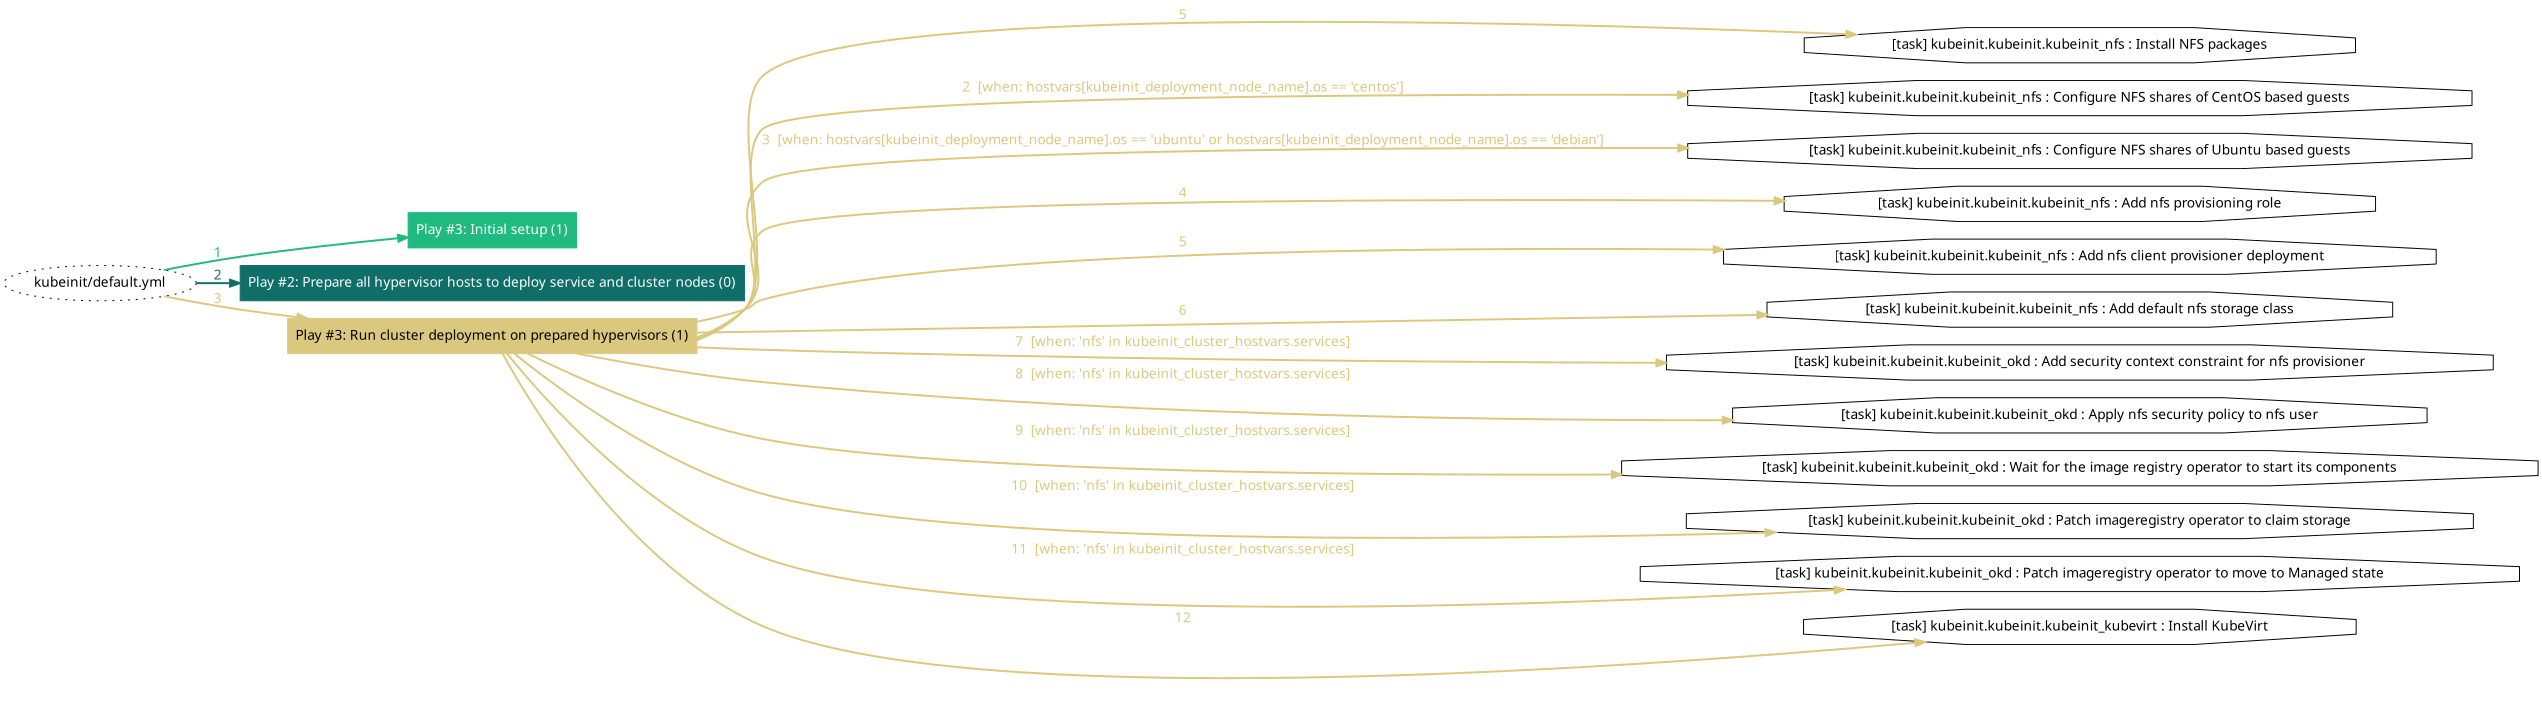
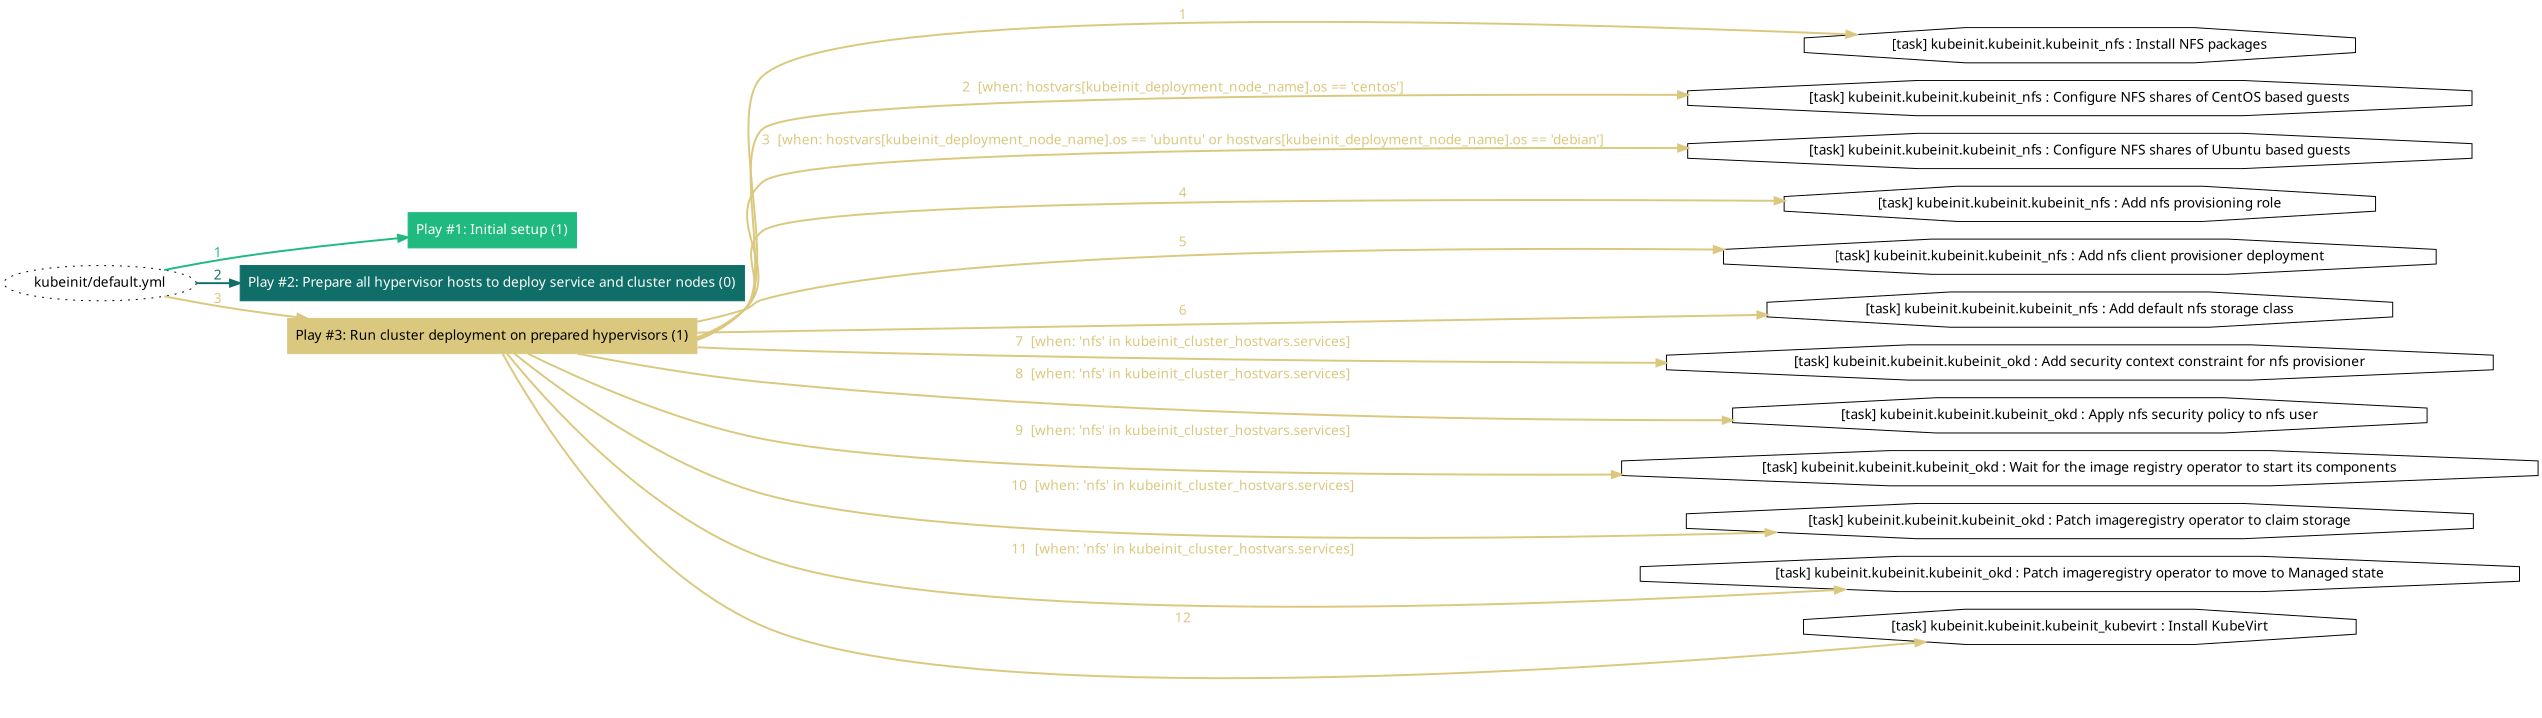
  digraph {
    concentrate=true
    fontname="Noto Sans"
    ordering=in
    rankdir=LR
    node [fontname="Noto Sans" shape=octagon]
    edge [color="#dbc87f" fontcolor="#dbc87f" fontname="Noto Sans" style=bold]
    n1 [label="kubeinit/default.yml" style=dotted shape=""]
-   "Play #1: Initial setup (1)" [color="#20ba81" fontcolor="#ffffff" shape=box style=filled label="Play #3: Initial setup (1)"]
+   "Play #1: Initial setup (1)" [color="#20ba81" fontcolor="#ffffff" shape=box style=filled]
    "Play #2: Prepare all hypervisor hosts to deploy service and cluster nodes (0)" [color="#0f6f68" fontcolor="#ffffff" shape=box style=filled]
    "Play #3: Run cluster deployment on prepared hypervisors (1)" [color="#dbc87f" fontcolor="#000000" shape=box style=filled]
    n5 [label="[task] kubeinit.kubeinit.kubeinit_nfs : Install NFS packages"]
    n6 [label="[task] kubeinit.kubeinit.kubeinit_nfs : Configure NFS shares of CentOS based guests"]
    n7 [label="[task] kubeinit.kubeinit.kubeinit_nfs : Configure NFS shares of Ubuntu based guests"]
    n8 [label="[task] kubeinit.kubeinit.kubeinit_nfs : Add nfs provisioning role"]
    n9 [label="[task] kubeinit.kubeinit.kubeinit_nfs : Add nfs client provisioner deployment"]
    n10 [label="[task] kubeinit.kubeinit.kubeinit_nfs : Add default nfs storage class"]
    n11 [label="[task] kubeinit.kubeinit.kubeinit_okd : Add security context constraint for nfs provisioner"]
    n12 [label="[task] kubeinit.kubeinit.kubeinit_okd : Apply nfs security policy to nfs user"]
    n13 [label="[task] kubeinit.kubeinit.kubeinit_okd : Wait for the image registry operator to start its components"]
    n14 [label="[task] kubeinit.kubeinit.kubeinit_okd : Patch imageregistry operator to claim storage"]
    n15 [label="[task] kubeinit.kubeinit.kubeinit_okd : Patch imageregistry operator to move to Managed state"]
    n16 [label="[task] kubeinit.kubeinit.kubeinit_kubevirt : Install KubeVirt"]
    subgraph sub_1 {
      n1
      "Play #1: Initial setup (1)"
    }
    subgraph sub_2 {
      n1
      "Play #2: Prepare all hypervisor hosts to deploy service and cluster nodes (0)"
    }
    subgraph sub_3 {
      n1
      "Play #3: Run cluster deployment on prepared hypervisors (1)"
      n5
      n6
      n7
      n8
      n9
      n10
      n11
      n12
      n13
      n14
      n15
      n16
    }
    n1 -> "Play #1: Initial setup (1)" [color="#20ba81" fontcolor="#20ba81" label=1]
    n1 -> "Play #2: Prepare all hypervisor hosts to deploy service and cluster nodes (0)" [color="#0f6f68" fontcolor="#0f6f68" label=2]
    n1 -> "Play #3: Run cluster deployment on prepared hypervisors (1)" [label=3]
-   "Play #3: Run cluster deployment on prepared hypervisors (1)" -> n5 [label=5]
+   "Play #3: Run cluster deployment on prepared hypervisors (1)" -> n5 [label=1]
    "Play #3: Run cluster deployment on prepared hypervisors (1)" -> n6 [label="2  [when: hostvars[kubeinit_deployment_node_name].os == 'centos']"]
    "Play #3: Run cluster deployment on prepared hypervisors (1)" -> n7 [label="3  [when: hostvars[kubeinit_deployment_node_name].os == 'ubuntu' or hostvars[kubeinit_deployment_node_name].os == 'debian']"]
    "Play #3: Run cluster deployment on prepared hypervisors (1)" -> n8 [label=4]
    "Play #3: Run cluster deployment on prepared hypervisors (1)" -> n9 [label=5]
    "Play #3: Run cluster deployment on prepared hypervisors (1)" -> n10 [label=6]
    "Play #3: Run cluster deployment on prepared hypervisors (1)" -> n11 [label="7  [when: 'nfs' in kubeinit_cluster_hostvars.services]"]
    "Play #3: Run cluster deployment on prepared hypervisors (1)" -> n12 [label="8  [when: 'nfs' in kubeinit_cluster_hostvars.services]"]
    "Play #3: Run cluster deployment on prepared hypervisors (1)" -> n13 [label="9  [when: 'nfs' in kubeinit_cluster_hostvars.services]"]
    "Play #3: Run cluster deployment on prepared hypervisors (1)" -> n14 [label="10  [when: 'nfs' in kubeinit_cluster_hostvars.services]"]
    "Play #3: Run cluster deployment on prepared hypervisors (1)" -> n15 [label="11  [when: 'nfs' in kubeinit_cluster_hostvars.services]"]
    "Play #3: Run cluster deployment on prepared hypervisors (1)" -> n16 [label=12]
  }
